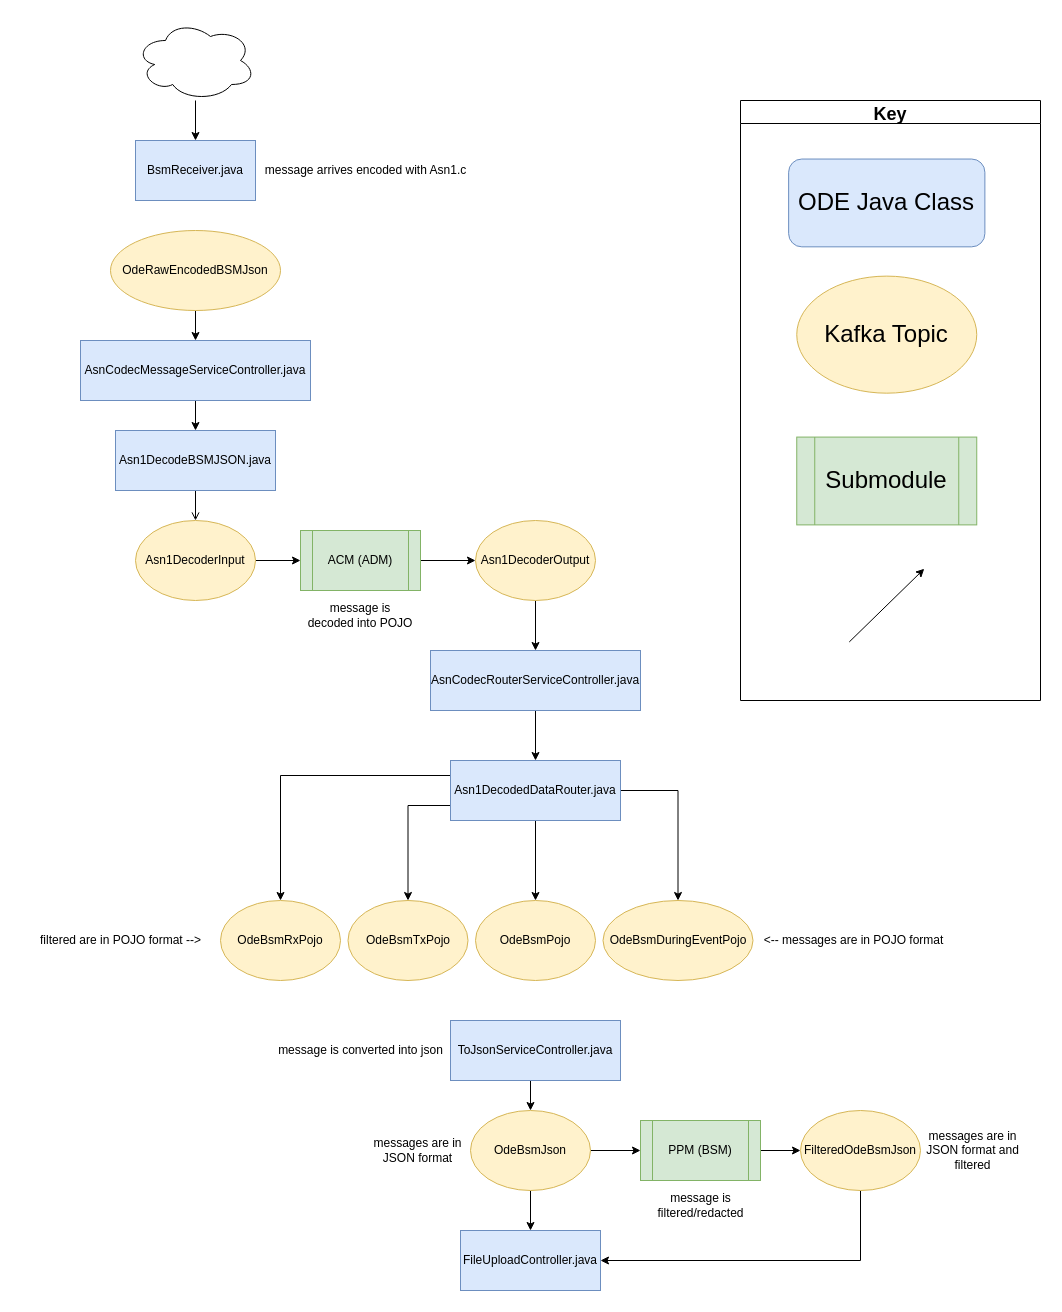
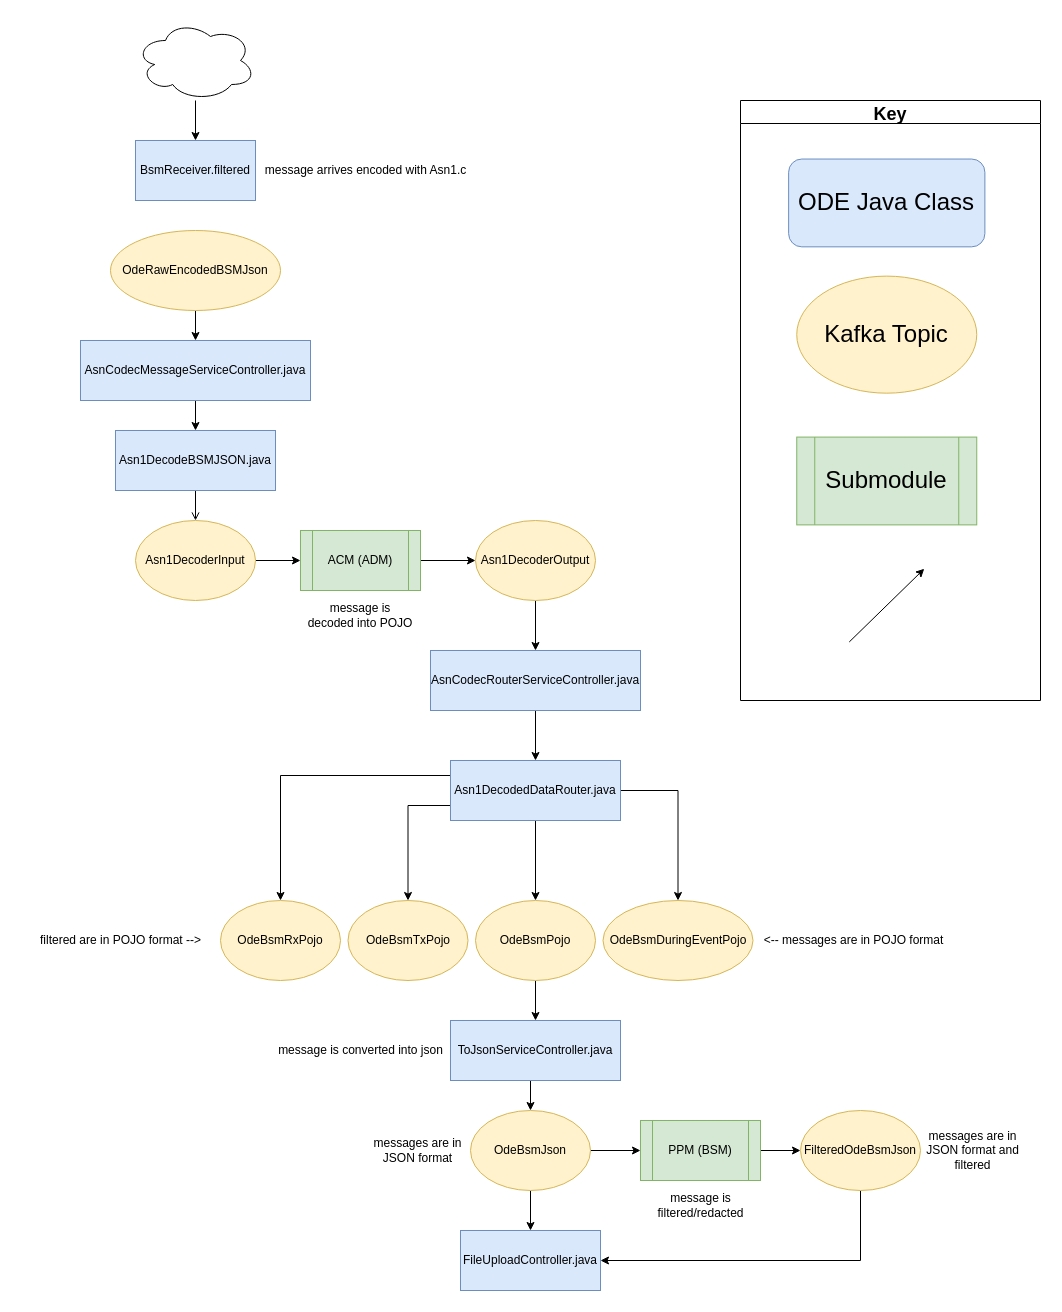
  <mxCell id="0" />
  <mxCell id="1" parent="0" />
  <mxCell id="2" style="edgeStyle=orthogonalEdgeStyle;rounded=0;orthogonalLoop=1;jettySize=auto;html=1;labelBackgroundColor=none;fontSize=18;" parent="1" source="6" target="10" edge="1"><mxGeometry relative="1" as="geometry" /></mxCell>
  <mxCell id="3" style="edgeStyle=orthogonalEdgeStyle;rounded=0;orthogonalLoop=1;jettySize=auto;html=1;exitX=0;exitY=0.25;exitDx=0;exitDy=0;" parent="1" source="6" target="8" edge="1"><mxGeometry relative="1" as="geometry" /></mxCell>
  <mxCell id="4" style="edgeStyle=orthogonalEdgeStyle;rounded=0;orthogonalLoop=1;jettySize=auto;html=1;exitX=0;exitY=0.75;exitDx=0;exitDy=0;" parent="1" source="6" target="34" edge="1"><mxGeometry relative="1" as="geometry" /></mxCell>
  <mxCell id="5" style="edgeStyle=orthogonalEdgeStyle;rounded=0;orthogonalLoop=1;jettySize=auto;html=1;exitX=1;exitY=0.5;exitDx=0;exitDy=0;" parent="1" source="6" target="7" edge="1"><mxGeometry relative="1" as="geometry" /></mxCell>
  <mxCell id="6" value="Asn1DecodedDataRouter.java" style="rounded=0;whiteSpace=wrap;html=1;fillColor=#dae8fc;strokeColor=#6c8ebf;" parent="1" vertex="1"><mxGeometry x="450" y="760" width="170" height="60" as="geometry" /></mxCell>
  <mxCell id="7" value="OdeBsmDuringEventPojo" style="ellipse;whiteSpace=wrap;html=1;fillColor=#fff2cc;strokeColor=#d6b656;" parent="1" vertex="1"><mxGeometry x="602.5" y="900" width="150" height="80" as="geometry" /></mxCell>
  <mxCell id="8" value="OdeBsmRxPojo" style="ellipse;whiteSpace=wrap;html=1;fillColor=#fff2cc;strokeColor=#d6b656;" parent="1" vertex="1"><mxGeometry x="220" y="900" width="120" height="80" as="geometry" /></mxCell>
+ <mxCell id="9" style="edgeStyle=orthogonalEdgeStyle;rounded=0;orthogonalLoop=1;jettySize=auto;html=1;entryX=0.5;entryY=0;entryDx=0;entryDy=0;" parent="1" source="10" target="25" edge="1"><mxGeometry relative="1" as="geometry" /></mxCell>
  <mxCell id="10" value="OdeBsmPojo" style="ellipse;whiteSpace=wrap;html=1;fillColor=#fff2cc;strokeColor=#d6b656;" parent="1" vertex="1"><mxGeometry x="475" y="900" width="120" height="80" as="geometry" /></mxCell>
- <mxCell id="11" value="BsmReceiver.java" style="rounded=0;whiteSpace=wrap;html=1;fillColor=#dae8fc;strokeColor=#6c8ebf;" parent="1" vertex="1"><mxGeometry x="135" y="140" width="120" height="60" as="geometry" /></mxCell>
+ <mxCell id="11" value="BsmReceiver.filtered" style="rounded=0;whiteSpace=wrap;html=1;fillColor=#dae8fc;strokeColor=#6c8ebf;" parent="1" vertex="1"><mxGeometry x="135" y="140" width="120" height="60" as="geometry" /></mxCell>
  <mxCell id="12" style="edgeStyle=orthogonalEdgeStyle;rounded=0;orthogonalLoop=1;jettySize=auto;html=1;entryX=0.5;entryY=0;entryDx=0;entryDy=0;" parent="1" source="13" target="17" edge="1"><mxGeometry relative="1" as="geometry" /></mxCell>
  <mxCell id="13" value="OdeRawEncodedBSMJson" style="ellipse;whiteSpace=wrap;html=1;fillColor=#fff2cc;strokeColor=#d6b656;" parent="1" vertex="1"><mxGeometry x="110" y="230" width="170" height="80" as="geometry" /></mxCell>
  <mxCell id="14" style="edgeStyle=orthogonalEdgeStyle;rounded=0;orthogonalLoop=1;jettySize=auto;html=1;entryX=0;entryY=0.5;entryDx=0;entryDy=0;" parent="1" source="15" target="23" edge="1"><mxGeometry relative="1" as="geometry" /></mxCell>
  <mxCell id="15" value="ACM (ADM)" style="shape=process;whiteSpace=wrap;html=1;backgroundOutline=1;fillColor=#d5e8d4;strokeColor=#82b366;" parent="1" vertex="1"><mxGeometry x="300" y="530" width="120" height="60" as="geometry" /></mxCell>
  <mxCell id="16" style="edgeStyle=orthogonalEdgeStyle;rounded=0;orthogonalLoop=1;jettySize=auto;html=1;entryX=0.5;entryY=0;entryDx=0;entryDy=0;exitX=0.5;exitY=1;exitDx=0;exitDy=0;" parent="1" source="17" target="19" edge="1"><mxGeometry relative="1" as="geometry" /></mxCell>
  <mxCell id="17" value="AsnCodecMessageServiceController.java" style="rounded=0;whiteSpace=wrap;html=1;fillColor=#dae8fc;strokeColor=#6c8ebf;" parent="1" vertex="1"><mxGeometry x="80" y="340" width="230" height="60" as="geometry" /></mxCell>
  <mxCell id="18" style="edgeStyle=orthogonalEdgeStyle;rounded=0;orthogonalLoop=1;jettySize=auto;html=1;labelBackgroundColor=none;fontSize=18;endArrow=open;" parent="1" source="19" target="21" edge="1"><mxGeometry relative="1" as="geometry" /></mxCell>
  <mxCell id="19" value="Asn1DecodeBSMJSON.java" style="rounded=0;whiteSpace=wrap;html=1;fillColor=#dae8fc;strokeColor=#6c8ebf;" parent="1" vertex="1"><mxGeometry x="115" y="430" width="160" height="60" as="geometry" /></mxCell>
  <mxCell id="20" style="edgeStyle=orthogonalEdgeStyle;rounded=0;orthogonalLoop=1;jettySize=auto;html=1;entryX=0;entryY=0.5;entryDx=0;entryDy=0;" parent="1" source="21" target="15" edge="1"><mxGeometry relative="1" as="geometry" /></mxCell>
  <mxCell id="21" value="Asn1DecoderInput" style="ellipse;whiteSpace=wrap;html=1;fillColor=#fff2cc;strokeColor=#d6b656;" parent="1" vertex="1"><mxGeometry x="135" y="520" width="120" height="80" as="geometry" /></mxCell>
  <mxCell id="22" style="edgeStyle=orthogonalEdgeStyle;rounded=0;orthogonalLoop=1;jettySize=auto;html=1;" parent="1" source="23" target="36" edge="1"><mxGeometry relative="1" as="geometry" /></mxCell>
  <mxCell id="23" value="Asn1DecoderOutput" style="ellipse;whiteSpace=wrap;html=1;fillColor=#fff2cc;strokeColor=#d6b656;" parent="1" vertex="1"><mxGeometry x="475" y="520" width="120" height="80" as="geometry" /></mxCell>
  <mxCell id="24" style="edgeStyle=orthogonalEdgeStyle;rounded=0;orthogonalLoop=1;jettySize=auto;html=1;entryX=0.5;entryY=0;entryDx=0;entryDy=0;exitX=0.5;exitY=1;exitDx=0;exitDy=0;" parent="1" source="25" target="28" edge="1"><mxGeometry relative="1" as="geometry" /></mxCell>
  <mxCell id="25" value="ToJsonServiceController.java" style="rounded=0;whiteSpace=wrap;html=1;fillColor=#dae8fc;strokeColor=#6c8ebf;" parent="1" vertex="1"><mxGeometry x="450" y="1020" width="170" height="60" as="geometry" /></mxCell>
  <mxCell id="26" style="edgeStyle=orthogonalEdgeStyle;rounded=0;orthogonalLoop=1;jettySize=auto;html=1;" parent="1" source="28" target="30" edge="1"><mxGeometry relative="1" as="geometry" /></mxCell>
  <mxCell id="27" style="edgeStyle=orthogonalEdgeStyle;rounded=0;orthogonalLoop=1;jettySize=auto;html=1;entryX=0.5;entryY=0;entryDx=0;entryDy=0;" parent="1" source="28" target="33" edge="1"><mxGeometry relative="1" as="geometry" /></mxCell>
  <mxCell id="28" value="OdeBsmJson" style="ellipse;whiteSpace=wrap;html=1;fillColor=#fff2cc;strokeColor=#d6b656;" parent="1" vertex="1"><mxGeometry x="470" y="1110" width="120" height="80" as="geometry" /></mxCell>
  <mxCell id="29" style="edgeStyle=orthogonalEdgeStyle;rounded=0;orthogonalLoop=1;jettySize=auto;html=1;entryX=0;entryY=0.5;entryDx=0;entryDy=0;" parent="1" source="30" target="32" edge="1"><mxGeometry relative="1" as="geometry"><mxPoint x="830" y="1150" as="targetPoint" /></mxGeometry></mxCell>
  <mxCell id="30" value="PPM (BSM)" style="shape=process;whiteSpace=wrap;html=1;backgroundOutline=1;fillColor=#d5e8d4;strokeColor=#82b366;" parent="1" vertex="1"><mxGeometry x="640" y="1120" width="120" height="60" as="geometry" /></mxCell>
  <mxCell id="31" style="edgeStyle=orthogonalEdgeStyle;rounded=0;orthogonalLoop=1;jettySize=auto;html=1;entryX=1;entryY=0.5;entryDx=0;entryDy=0;exitX=0.5;exitY=1;exitDx=0;exitDy=0;" parent="1" source="32" target="33" edge="1"><mxGeometry relative="1" as="geometry"><mxPoint x="890" y="1190" as="sourcePoint" /></mxGeometry></mxCell>
  <mxCell id="32" value="FilteredOdeBsmJson" style="ellipse;whiteSpace=wrap;html=1;fillColor=#fff2cc;strokeColor=#d6b656;" parent="1" vertex="1"><mxGeometry x="800" y="1110" width="120" height="80" as="geometry" /></mxCell>
  <mxCell id="33" value="FileUploadController.java" style="rounded=0;whiteSpace=wrap;html=1;fillColor=#dae8fc;strokeColor=#6c8ebf;" parent="1" vertex="1"><mxGeometry x="460" y="1230" width="140" height="60" as="geometry" /></mxCell>
  <mxCell id="34" value="OdeBsmTxPojo" style="ellipse;whiteSpace=wrap;html=1;fillColor=#fff2cc;strokeColor=#d6b656;" parent="1" vertex="1"><mxGeometry x="347.5" y="900" width="120" height="80" as="geometry" /></mxCell>
  <mxCell id="35" style="edgeStyle=orthogonalEdgeStyle;rounded=0;orthogonalLoop=1;jettySize=auto;html=1;entryX=0.5;entryY=0;entryDx=0;entryDy=0;exitX=0.5;exitY=1;exitDx=0;exitDy=0;" parent="1" source="36" target="6" edge="1"><mxGeometry relative="1" as="geometry" /></mxCell>
  <mxCell id="36" value="AsnCodecRouterServiceController.java" style="rounded=0;whiteSpace=wrap;html=1;fillColor=#dae8fc;strokeColor=#6c8ebf;" parent="1" vertex="1"><mxGeometry x="430" y="650" width="210" height="60" as="geometry" /></mxCell>
  <mxCell id="37" value="" style="group" parent="1" vertex="1" connectable="0"><mxGeometry x="740" y="100" width="300" height="600" as="geometry" /></mxCell>
  <mxCell id="38" value="&lt;font style=&quot;font-size: 24px&quot;&gt;Submodule&lt;/font&gt;" style="shape=process;whiteSpace=wrap;html=1;backgroundOutline=1;fillColor=#d5e8d4;strokeColor=#82b366;labelBackgroundColor=none;" parent="37" vertex="1"><mxGeometry x="56.25" y="336.585" width="180" height="87.805" as="geometry" /></mxCell>
  <mxCell id="39" value="Key" style="swimlane;labelBackgroundColor=none;fontSize=18;" parent="37" vertex="1"><mxGeometry width="300.0" height="600" as="geometry" /></mxCell>
  <mxCell id="40" value="" style="endArrow=classic;html=1;rounded=0;labelBackgroundColor=none;" parent="39" edge="1"><mxGeometry width="50" height="50" relative="1" as="geometry"><mxPoint x="108.75" y="541.463" as="sourcePoint" /><mxPoint x="183.75" y="468.293" as="targetPoint" /></mxGeometry></mxCell>
  <mxCell id="41" value="&lt;font style=&quot;font-size: 24px&quot;&gt;Kafka Topic&lt;/font&gt;" style="ellipse;whiteSpace=wrap;html=1;fillColor=#fff2cc;strokeColor=#d6b656;labelBackgroundColor=none;" parent="39" vertex="1"><mxGeometry x="56.25" y="175.61" width="180" height="117.073" as="geometry" /></mxCell>
  <mxCell id="42" value="&lt;font style=&quot;font-size: 24px&quot;&gt;ODE Java Class&lt;/font&gt;" style="rounded=1;whiteSpace=wrap;html=1;fillColor=#dae8fc;strokeColor=#6c8ebf;labelBackgroundColor=none;" parent="39" vertex="1"><mxGeometry x="48.13" y="58.54" width="196.25" height="87.8" as="geometry" /></mxCell>
  <mxCell id="43" style="edgeStyle=orthogonalEdgeStyle;rounded=0;orthogonalLoop=1;jettySize=auto;html=1;labelBackgroundColor=none;fontSize=18;" parent="1" source="44" target="11" edge="1"><mxGeometry relative="1" as="geometry" /></mxCell>
  <mxCell id="44" value="" style="ellipse;shape=cloud;whiteSpace=wrap;html=1;labelBackgroundColor=none;fontSize=18;" parent="1" vertex="1"><mxGeometry x="135" y="20" width="120" height="80" as="geometry" /></mxCell>
  <mxCell id="45" value="message arrives encoded with Asn1.c" style="text;html=1;align=center;verticalAlign=middle;resizable=0;points=[];autosize=1;strokeColor=none;fillColor=none;" parent="1" vertex="1"><mxGeometry x="255" y="160" width="220" height="20" as="geometry" /></mxCell>
  <mxCell id="46" value="message is decoded into POJO" style="text;html=1;strokeColor=none;fillColor=none;align=center;verticalAlign=middle;whiteSpace=wrap;rounded=0;" parent="1" vertex="1"><mxGeometry x="305" y="590" width="110" height="50" as="geometry" /></mxCell>
  <mxCell id="47" value="message is converted into json" style="text;html=1;align=center;verticalAlign=middle;resizable=0;points=[];autosize=1;strokeColor=none;fillColor=none;" parent="1" vertex="1"><mxGeometry x="270" y="1040" width="180" height="20" as="geometry" /></mxCell>
  <mxCell id="48" value="message is filtered/redacted" style="text;html=1;strokeColor=none;fillColor=none;align=center;verticalAlign=middle;whiteSpace=wrap;rounded=0;" parent="1" vertex="1"><mxGeometry x="647.5" y="1180" width="105" height="50" as="geometry" /></mxCell>
  <mxCell id="49" value="messages are in JSON format and filtered" style="text;html=1;strokeColor=none;fillColor=none;align=center;verticalAlign=middle;whiteSpace=wrap;rounded=0;" vertex="1" parent="1"><mxGeometry x="920" y="1125" width="105" height="50" as="geometry" /></mxCell>
  <mxCell id="50" value="messages are in JSON format" style="text;html=1;strokeColor=none;fillColor=none;align=center;verticalAlign=middle;whiteSpace=wrap;rounded=0;" vertex="1" parent="1"><mxGeometry x="365" y="1125" width="105" height="50" as="geometry" /></mxCell>
  <mxCell id="51" value="filtered are in POJO format --&amp;gt;" style="text;html=1;align=center;verticalAlign=middle;resizable=0;points=[];autosize=1;strokeColor=none;fillColor=none;" vertex="1" parent="1"><mxGeometry x="20" y="930" width="200" height="20" as="geometry" /></mxCell>
  <mxCell id="52" value="&amp;lt;-- messages are in POJO format" style="text;html=1;align=center;verticalAlign=middle;resizable=0;points=[];autosize=1;strokeColor=none;fillColor=none;" vertex="1" parent="1"><mxGeometry x="752.5" y="930" width="200" height="20" as="geometry" /></mxCell>
